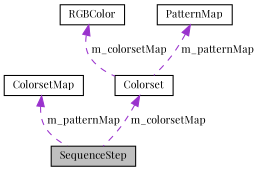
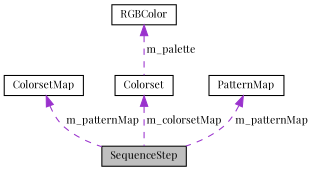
  digraph {
    fontname="Playfair Display"
    node [color=black fontname="Playfair Display" fontsize=10 shape=record]
    edge [color=darkorchid3 dir=back fontname="Playfair Display" fontsize=10 labelfontname=Helvetica labelfontsize=10 style=dashed]
    n1 [fillcolor=grey75 fontcolor=black height=0.2 label=SequenceStep style=filled width=0.4]
    n2 [height=0.2 label=ColorsetMap width=0.4]
    n3 [height=0.2 label=Colorset width=0.4]
    n4 [height=0.2 label=RGBColor width=0.4]
    n5 [height=0.2 label=PatternMap width=0.4]
    n2 -> n1 [label=" m_patternMap"]
    n3 -> n1 [label=" m_colorsetMap"]
-   n4 -> n3 [label=" m_colorsetMap"]
-   n5 -> n3 [label=" m_patternMap"]
+   n4 -> n3 [label=" m_palette"]
+   n5 -> n1 [label=" m_patternMap"]
  }
